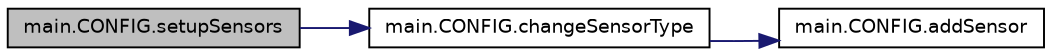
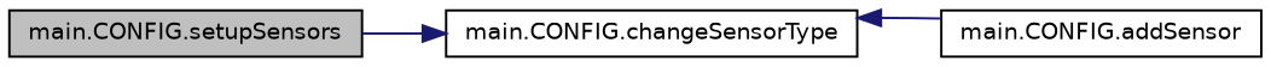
  digraph {
    rankdir=LR
    node [color=black fillcolor=white fontname=Helvetica fontsize=10 shape=record style=filled]
    edge [color=midnightblue fontname=Helvetica fontsize=10 labelfontname=Helvetica labelfontsize=10 style=solid]
    n1 [fillcolor=grey75 fontcolor=black height=0.2 label="main.CONFIG.setupSensors" width=0.4]
    n2 [height=0.2 label="main.CONFIG.changeSensorType" width=0.4]
    n3 [height=0.2 label="main.CONFIG.addSensor" width=0.4]
    n1 -> n2
-   n2 -> n3
+   n3 -> n2
  }
